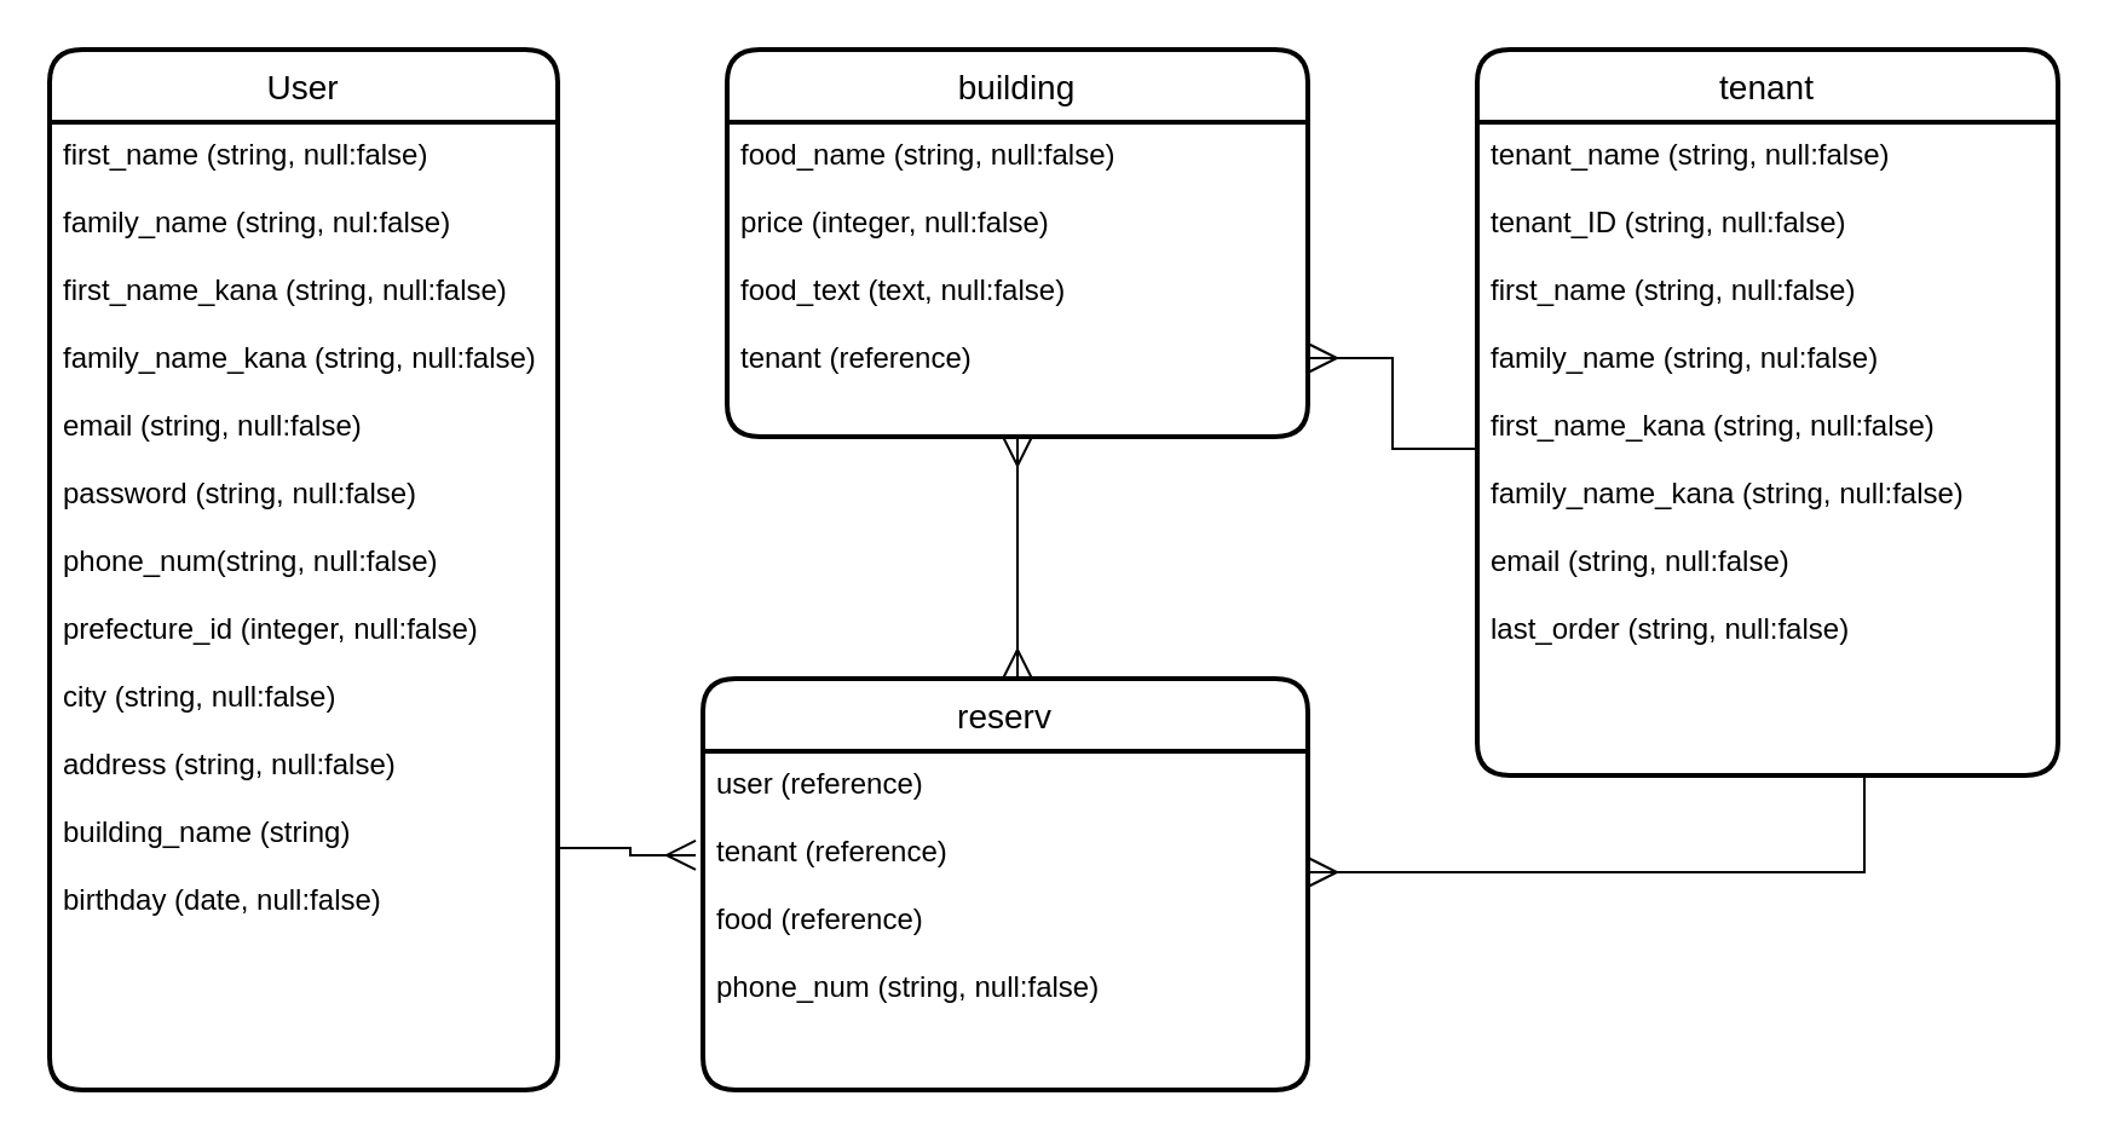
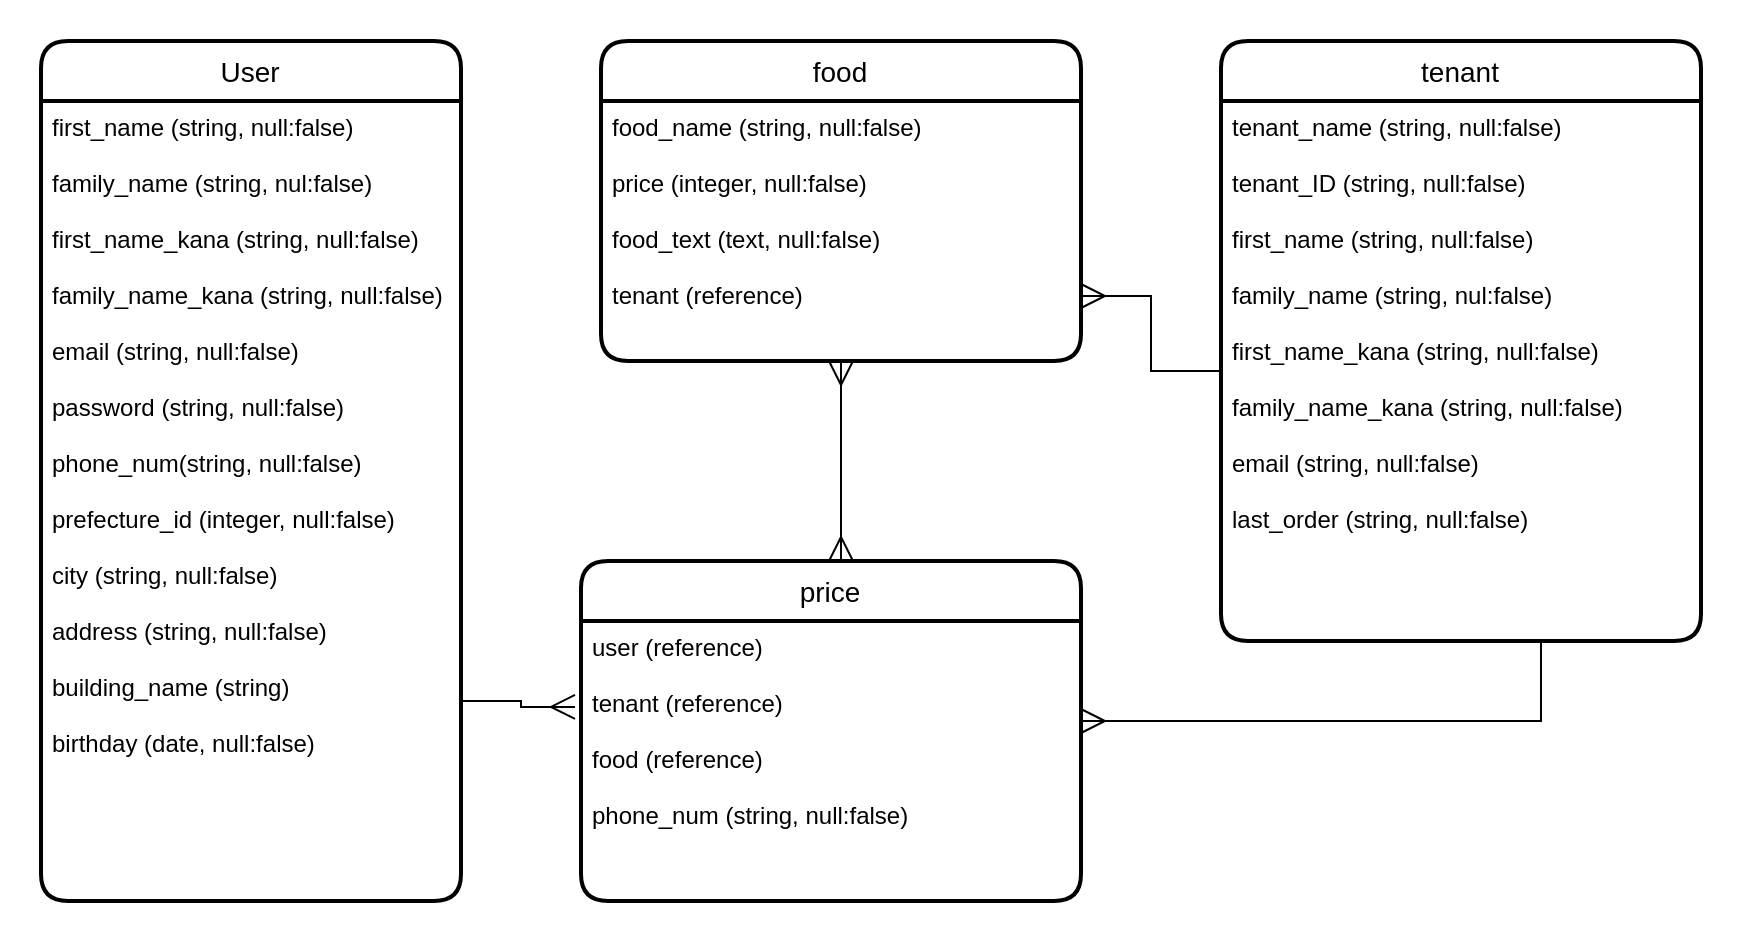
  <mxCell id="0" />
  <mxCell id="1" parent="0" />
  <mxCell id="2" value="User" style="swimlane;childLayout=stackLayout;horizontal=1;startSize=30;horizontalStack=0;rounded=1;fontSize=14;fontStyle=0;strokeWidth=2;resizeParent=0;resizeLast=1;shadow=0;dashed=0;align=center;" vertex="1" parent="1"><mxGeometry x="20" y="20" width="210" height="430" as="geometry" /></mxCell>
  <mxCell id="3" value="first_name (string, null:false)&#10;&#10;family_name (string, nul:false)&#10;&#10;first_name_kana (string, null:false)&#10;&#10;family_name_kana (string, null:false)&#10;&#10;email (string, null:false)&#10;&#10;password (string, null:false)&#10;&#10;phone_num(string, null:false)&#10;&#10;prefecture_id (integer, null:false)&#10;&#10;city (string, null:false)&#10;&#10;address (string, null:false)&#10;&#10;building_name (string)&#10;&#10;birthday (date, null:false)&#10;" style="align=left;strokeColor=none;fillColor=none;spacingLeft=4;fontSize=12;verticalAlign=top;resizable=0;rotatable=0;part=1;" vertex="1" parent="2"><mxGeometry y="30" width="210" height="400" as="geometry" /></mxCell>
  <mxCell id="4" value="tenant" style="swimlane;childLayout=stackLayout;horizontal=1;startSize=30;horizontalStack=0;rounded=1;fontSize=14;fontStyle=0;strokeWidth=2;resizeParent=0;resizeLast=1;shadow=0;dashed=0;align=center;" vertex="1" parent="1"><mxGeometry x="610" y="20" width="240" height="300" as="geometry" /></mxCell>
  <mxCell id="5" value="tenant_name (string, null:false)&#10;&#10;tenant_ID (string, null:false)&#10;&#10;first_name (string, null:false)&#10;&#10;family_name (string, nul:false)&#10;&#10;first_name_kana (string, null:false)&#10;&#10;family_name_kana (string, null:false)&#10;&#10;email (string, null:false)&#10;&#10;last_order (string, null:false)&#10;" style="align=left;strokeColor=none;fillColor=none;spacingLeft=4;fontSize=12;verticalAlign=top;resizable=0;rotatable=0;part=1;" vertex="1" parent="4"><mxGeometry y="30" width="240" height="270" as="geometry" /></mxCell>
- <mxCell id="6" value="building" style="swimlane;childLayout=stackLayout;horizontal=1;startSize=30;horizontalStack=0;rounded=1;fontSize=14;fontStyle=0;strokeWidth=2;resizeParent=0;resizeLast=1;shadow=0;dashed=0;align=center;" vertex="1" parent="1"><mxGeometry x="300" y="20" width="240" height="160" as="geometry" /></mxCell>
+ <mxCell id="6" value="food" style="swimlane;childLayout=stackLayout;horizontal=1;startSize=30;horizontalStack=0;rounded=1;fontSize=14;fontStyle=0;strokeWidth=2;resizeParent=0;resizeLast=1;shadow=0;dashed=0;align=center;" vertex="1" parent="1"><mxGeometry x="300" y="20" width="240" height="160" as="geometry" /></mxCell>
  <mxCell id="7" value="food_name (string, null:false)&#10;&#10;price (integer, null:false)&#10;&#10;food_text (text, null:false)&#10;&#10;tenant (reference)" style="align=left;strokeColor=none;fillColor=none;spacingLeft=4;fontSize=12;verticalAlign=top;resizable=0;rotatable=0;part=1;" vertex="1" parent="6"><mxGeometry y="30" width="240" height="130" as="geometry" /></mxCell>
- <mxCell id="8" value="reserv" style="swimlane;childLayout=stackLayout;horizontal=1;startSize=30;horizontalStack=0;rounded=1;fontSize=14;fontStyle=0;strokeWidth=2;resizeParent=0;resizeLast=1;shadow=0;dashed=0;align=center;" vertex="1" parent="1"><mxGeometry x="290" y="280" width="250" height="170" as="geometry" /></mxCell>
+ <mxCell id="8" value="price" style="swimlane;childLayout=stackLayout;horizontal=1;startSize=30;horizontalStack=0;rounded=1;fontSize=14;fontStyle=0;strokeWidth=2;resizeParent=0;resizeLast=1;shadow=0;dashed=0;align=center;" vertex="1" parent="1"><mxGeometry x="290" y="280" width="250" height="170" as="geometry" /></mxCell>
  <mxCell id="9" value="user (reference)&#10;&#10;tenant (reference)&#10;&#10;food (reference)&#10;&#10;phone_num (string, null:false)" style="align=left;strokeColor=none;fillColor=none;spacingLeft=4;fontSize=12;verticalAlign=top;resizable=0;rotatable=0;part=1;" vertex="1" parent="8"><mxGeometry y="30" width="250" height="140" as="geometry" /></mxCell>
  <mxCell id="10" style="edgeStyle=orthogonalEdgeStyle;rounded=0;orthogonalLoop=1;jettySize=auto;html=1;endArrow=ERmany;endFill=0;endSize=10;startSize=10;" edge="1" parent="1" source="5" target="9"><mxGeometry relative="1" as="geometry"><mxPoint x="725" y="360" as="targetPoint" /><Array as="points"><mxPoint x="770" y="360" /></Array></mxGeometry></mxCell>
  <mxCell id="11" style="edgeStyle=orthogonalEdgeStyle;rounded=0;orthogonalLoop=1;jettySize=auto;html=1;startArrow=ERmany;startFill=0;endArrow=ERmany;endFill=0;endSize=10;startSize=10;" edge="1" parent="1" source="7"><mxGeometry relative="1" as="geometry"><mxPoint x="420" y="280" as="targetPoint" /></mxGeometry></mxCell>
  <mxCell id="12" style="edgeStyle=orthogonalEdgeStyle;rounded=0;orthogonalLoop=1;jettySize=auto;html=1;entryX=1;entryY=0.75;entryDx=0;entryDy=0;endArrow=ERmany;endFill=0;endSize=10;startSize=10;" edge="1" parent="1" source="5" target="7"><mxGeometry relative="1" as="geometry"><mxPoint x="550" y="145" as="targetPoint" /></mxGeometry></mxCell>
  <mxCell id="13" style="edgeStyle=orthogonalEdgeStyle;rounded=0;orthogonalLoop=1;jettySize=auto;html=1;exitX=1;exitY=0.75;exitDx=0;exitDy=0;entryX=-0.012;entryY=0.307;entryDx=0;entryDy=0;entryPerimeter=0;endArrow=ERmany;endFill=0;endSize=10;startSize=10;" edge="1" parent="1" source="3" target="9"><mxGeometry relative="1" as="geometry" /></mxCell>
